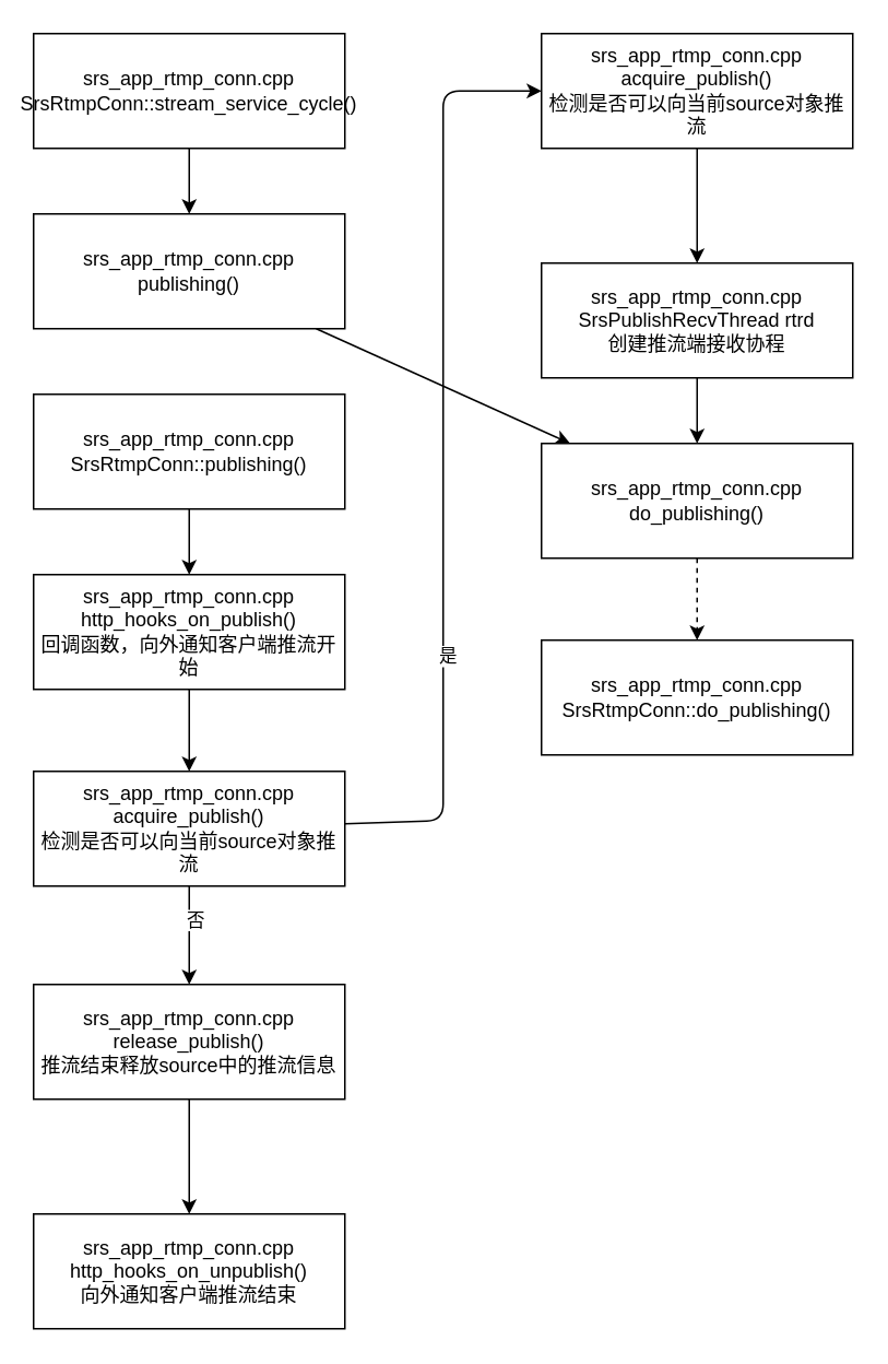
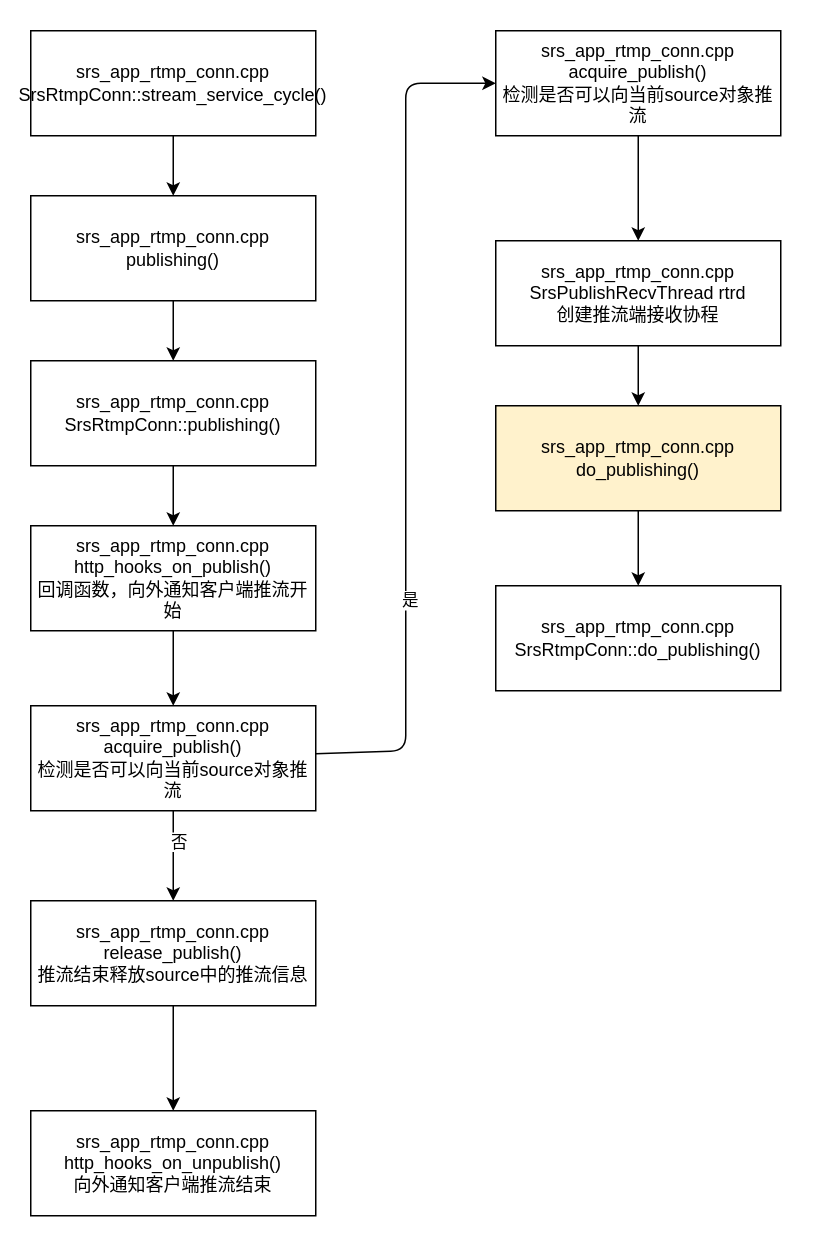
  <mxCell id="0" />
  <mxCell id="1" parent="0" />
  <mxCell id="2" value="" style="edgeStyle=none;html=1;" edge="1" parent="1" source="3" target="5"><mxGeometry relative="1" as="geometry" /></mxCell>
  <mxCell id="3" value="srs_app_rtmp_conn.cpp&lt;br&gt;SrsRtmpConn::stream_service_cycle()" style="rounded=0;whiteSpace=wrap;html=1;" vertex="1" parent="1"><mxGeometry x="20" y="20" width="190" height="70" as="geometry" /></mxCell>
- <mxCell id="4" value="" style="edgeStyle=none;html=1;" edge="1" parent="1" source="5" target="23"><mxGeometry relative="1" as="geometry" /></mxCell>
+ <mxCell id="4" value="" style="edgeStyle=none;html=1;" edge="1" parent="1" source="5" target="7"><mxGeometry relative="1" as="geometry" /></mxCell>
  <mxCell id="5" value="srs_app_rtmp_conn.cpp&lt;br&gt;publishing()" style="rounded=0;whiteSpace=wrap;html=1;" vertex="1" parent="1"><mxGeometry x="20" y="130" width="190" height="70" as="geometry" /></mxCell>
  <mxCell id="6" value="" style="edgeStyle=none;html=1;" edge="1" parent="1" source="7" target="9"><mxGeometry relative="1" as="geometry" /></mxCell>
  <mxCell id="7" value="srs_app_rtmp_conn.cpp&lt;br&gt;SrsRtmpConn::publishing()" style="rounded=0;whiteSpace=wrap;html=1;" vertex="1" parent="1"><mxGeometry x="20" y="240" width="190" height="70" as="geometry" /></mxCell>
  <mxCell id="8" value="" style="edgeStyle=none;html=1;" edge="1" parent="1" source="9" target="14"><mxGeometry relative="1" as="geometry" /></mxCell>
  <mxCell id="9" value="srs_app_rtmp_conn.cpp&lt;br&gt;http_hooks_on_publish()&lt;br&gt;回调函数，向外通知客户端推流开始" style="rounded=0;whiteSpace=wrap;html=1;" vertex="1" parent="1"><mxGeometry x="20" y="350" width="190" height="70" as="geometry" /></mxCell>
  <mxCell id="10" value="" style="edgeStyle=none;html=1;" edge="1" parent="1" source="14" target="16"><mxGeometry relative="1" as="geometry" /></mxCell>
  <mxCell id="11" value="否" style="edgeLabel;html=1;align=center;verticalAlign=middle;resizable=0;points=[];" vertex="1" connectable="0" parent="10"><mxGeometry x="-0.346" y="3" relative="1" as="geometry"><mxPoint as="offset" /></mxGeometry></mxCell>
  <mxCell id="12" value="" style="edgeStyle=none;html=1;" edge="1" parent="1" source="14" target="19"><mxGeometry relative="1" as="geometry"><Array as="points"><mxPoint x="270" y="500" /><mxPoint x="270" y="55" /></Array></mxGeometry></mxCell>
  <mxCell id="13" value="是" style="edgeLabel;html=1;align=center;verticalAlign=middle;resizable=0;points=[];" vertex="1" connectable="0" parent="12"><mxGeometry x="-0.429" y="-2" relative="1" as="geometry"><mxPoint as="offset" /></mxGeometry></mxCell>
  <mxCell id="14" value="srs_app_rtmp_conn.cpp&lt;br&gt;acquire_publish()&lt;br&gt;检测是否可以向当前source对象推流" style="rounded=0;whiteSpace=wrap;html=1;" vertex="1" parent="1"><mxGeometry x="20" y="470" width="190" height="70" as="geometry" /></mxCell>
  <mxCell id="15" value="" style="edgeStyle=none;html=1;" edge="1" parent="1" source="16" target="17"><mxGeometry relative="1" as="geometry" /></mxCell>
  <mxCell id="16" value="srs_app_rtmp_conn.cpp&lt;br&gt;release_publish()&lt;br&gt;推流结束释放source中的推流信息" style="rounded=0;whiteSpace=wrap;html=1;" vertex="1" parent="1"><mxGeometry x="20" y="600" width="190" height="70" as="geometry" /></mxCell>
  <mxCell id="17" value="srs_app_rtmp_conn.cpp&lt;br&gt;http_hooks_on_unpublish()&lt;br&gt;向外通知客户端推流结束" style="rounded=0;whiteSpace=wrap;html=1;" vertex="1" parent="1"><mxGeometry x="20" y="740" width="190" height="70" as="geometry" /></mxCell>
  <mxCell id="18" value="" style="edgeStyle=none;html=1;" edge="1" parent="1" source="19" target="21"><mxGeometry relative="1" as="geometry" /></mxCell>
  <mxCell id="19" value="srs_app_rtmp_conn.cpp&lt;br&gt;acquire_publish()&lt;br&gt;检测是否可以向当前source对象推流" style="rounded=0;whiteSpace=wrap;html=1;" vertex="1" parent="1"><mxGeometry x="330" y="20" width="190" height="70" as="geometry" /></mxCell>
  <mxCell id="20" value="" style="edgeStyle=none;html=1;" edge="1" parent="1" source="21" target="23"><mxGeometry relative="1" as="geometry" /></mxCell>
  <mxCell id="21" value="srs_app_rtmp_conn.cpp&lt;br&gt;SrsPublishRecvThread rtrd&lt;br&gt;创建推流端接收协程" style="rounded=0;whiteSpace=wrap;html=1;" vertex="1" parent="1"><mxGeometry x="330" y="160" width="190" height="70" as="geometry" /></mxCell>
- <mxCell id="22" value="" style="edgeStyle=none;html=1;dashed=1;" edge="1" parent="1" source="23" target="24"><mxGeometry relative="1" as="geometry" /></mxCell>
- <mxCell id="23" value="srs_app_rtmp_conn.cpp&lt;br&gt;do_publishing()" style="rounded=0;whiteSpace=wrap;html=1;" vertex="1" parent="1"><mxGeometry x="330" y="270" width="190" height="70" as="geometry" /></mxCell>
+ <mxCell id="22" value="" style="edgeStyle=none;html=1;" edge="1" parent="1" source="23" target="24"><mxGeometry relative="1" as="geometry" /></mxCell>
+ <mxCell id="23" value="srs_app_rtmp_conn.cpp&lt;br&gt;do_publishing()" style="rounded=0;whiteSpace=wrap;html=1;fillColor=#fff2cc;" vertex="1" parent="1"><mxGeometry x="330" y="270" width="190" height="70" as="geometry" /></mxCell>
  <mxCell id="24" value="srs_app_rtmp_conn.cpp&lt;br&gt;SrsRtmpConn::do_publishing()" style="rounded=0;whiteSpace=wrap;html=1;" vertex="1" parent="1"><mxGeometry x="330" y="390" width="190" height="70" as="geometry" /></mxCell>
